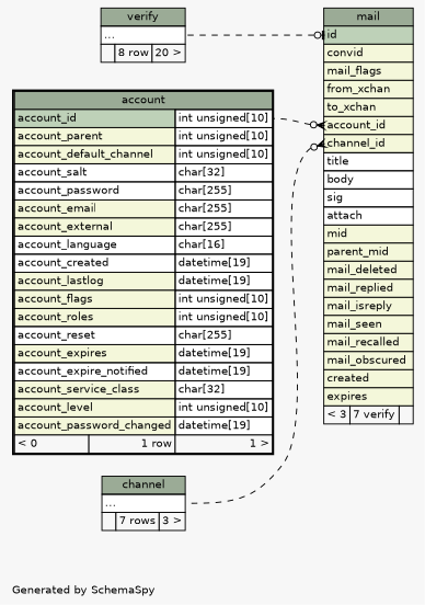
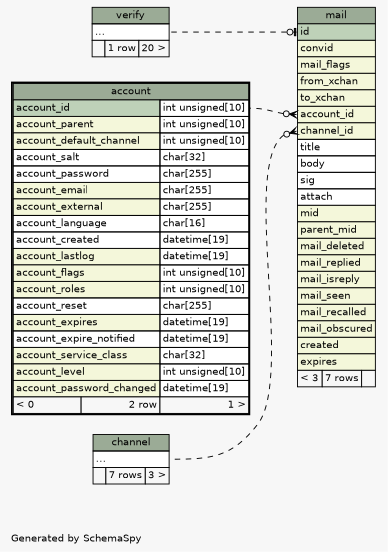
  digraph {
    bgcolor="#f7f7f7"
    fontname=Helvetica
    fontsize=11
    label="\nGenerated by SchemaSpy"
    labeljust=l
    nodesep=0.18
    rankdir=RL
    ranksep=0.46
    node [fontname=Helvetica fontsize=11 shape=plaintext]
    edge [arrowhead=none arrowsize=0.8 arrowtail=crowodot dir=back headport="elipses:e" style=dashed]
-   n1 [label=<     <TABLE BORDER="0" CELLBORDER="1" CELLSPACING="0" BGCOLOR="#ffffff">       <TR><TD COLSPAN="3" BGCOLOR="#9bab96" ALIGN="CENTER">mail</TD></TR>       <TR><TD PORT="id" COLSPAN="3" BGCOLOR="#bed1b8" ALIGN="LEFT">id</TD></TR>       <TR><TD PORT="convid" COLSPAN="3" BGCOLOR="#f4f7da" ALIGN="LEFT">convid</TD></TR>       <TR><TD PORT="mail_flags" COLSPAN="3" BGCOLOR="#f4f7da" ALIGN="LEFT">mail_flags</TD></TR>       <TR><TD PORT="from_xchan" COLSPAN="3" BGCOLOR="#f4f7da" ALIGN="LEFT">from_xchan</TD></TR>       <TR><TD PORT="to_xchan" COLSPAN="3" BGCOLOR="#f4f7da" ALIGN="LEFT">to_xchan</TD></TR>       <TR><TD PORT="account_id" COLSPAN="3" BGCOLOR="#f4f7da" ALIGN="LEFT">account_id</TD></TR>       <TR><TD PORT="channel_id" COLSPAN="3" BGCOLOR="#f4f7da" ALIGN="LEFT">channel_id</TD></TR>       <TR><TD PORT="title" COLSPAN="3" ALIGN="LEFT">title</TD></TR>       <TR><TD PORT="body" COLSPAN="3" ALIGN="LEFT">body</TD></TR>       <TR><TD PORT="sig" COLSPAN="3" ALIGN="LEFT">sig</TD></TR>       <TR><TD PORT="attach" COLSPAN="3" ALIGN="LEFT">attach</TD></TR>       <TR><TD PORT="mid" COLSPAN="3" BGCOLOR="#f4f7da" ALIGN="LEFT">mid</TD></TR>       <TR><TD PORT="parent_mid" COLSPAN="3" BGCOLOR="#f4f7da" ALIGN="LEFT">parent_mid</TD></TR>       <TR><TD PORT="mail_deleted" COLSPAN="3" BGCOLOR="#f4f7da" ALIGN="LEFT">mail_deleted</TD></TR>       <TR><TD PORT="mail_replied" COLSPAN="3" BGCOLOR="#f4f7da" ALIGN="LEFT">mail_replied</TD></TR>       <TR><TD PORT="mail_isreply" COLSPAN="3" BGCOLOR="#f4f7da" ALIGN="LEFT">mail_isreply</TD></TR>       <TR><TD PORT="mail_seen" COLSPAN="3" BGCOLOR="#f4f7da" ALIGN="LEFT">mail_seen</TD></TR>       <TR><TD PORT="mail_recalled" COLSPAN="3" BGCOLOR="#f4f7da" ALIGN="LEFT">mail_recalled</TD></TR>       <TR><TD PORT="mail_obscured" COLSPAN="3" BGCOLOR="#f4f7da" ALIGN="LEFT">mail_obscured</TD></TR>       <TR><TD PORT="created" COLSPAN="3" BGCOLOR="#f4f7da" ALIGN="LEFT">created</TD></TR>       <TR><TD PORT="expires" COLSPAN="3" BGCOLOR="#f4f7da" ALIGN="LEFT">expires</TD></TR>       <TR><TD ALIGN="LEFT" BGCOLOR="#f7f7f7">&lt; 3</TD><TD ALIGN="RIGHT" BGCOLOR="#f7f7f7">7 verify</TD><TD ALIGN="RIGHT" BGCOLOR="#f7f7f7">  </TD></TR>     </TABLE>>]
-   n2 [label=<     <TABLE BORDER="2" CELLBORDER="1" CELLSPACING="0" BGCOLOR="#ffffff">       <TR><TD COLSPAN="3" BGCOLOR="#9bab96" ALIGN="CENTER">account</TD></TR>       <TR><TD PORT="account_id" COLSPAN="2" BGCOLOR="#bed1b8" ALIGN="LEFT">account_id</TD><TD PORT="account_id.type" ALIGN="LEFT">int unsigned[10]</TD></TR>       <TR><TD PORT="account_parent" COLSPAN="2" BGCOLOR="#f4f7da" ALIGN="LEFT">account_parent</TD><TD PORT="account_parent.type" ALIGN="LEFT">int unsigned[10]</TD></TR>       <TR><TD PORT="account_default_channel" COLSPAN="2" BGCOLOR="#f4f7da" ALIGN="LEFT">account_default_channel</TD><TD PORT="account_default_channel.type" ALIGN="LEFT">int unsigned[10]</TD></TR>       <TR><TD PORT="account_salt" COLSPAN="2" ALIGN="LEFT">account_salt</TD><TD PORT="account_salt.type" ALIGN="LEFT">char[32]</TD></TR>       <TR><TD PORT="account_password" COLSPAN="2" ALIGN="LEFT">account_password</TD><TD PORT="account_password.type" ALIGN="LEFT">char[255]</TD></TR>       <TR><TD PORT="account_email" COLSPAN="2" BGCOLOR="#f4f7da" ALIGN="LEFT">account_email</TD><TD PORT="account_email.type" ALIGN="LEFT">char[255]</TD></TR>       <TR><TD PORT="account_external" COLSPAN="2" BGCOLOR="#f4f7da" ALIGN="LEFT">account_external</TD><TD PORT="account_external.type" ALIGN="LEFT">char[255]</TD></TR>       <TR><TD PORT="account_language" COLSPAN="2" ALIGN="LEFT">account_language</TD><TD PORT="account_language.type" ALIGN="LEFT">char[16]</TD></TR>       <TR><TD PORT="account_created" COLSPAN="2" ALIGN="LEFT">account_created</TD><TD PORT="account_created.type" ALIGN="LEFT">datetime[19]</TD></TR>       <TR><TD PORT="account_lastlog" COLSPAN="2" BGCOLOR="#f4f7da" ALIGN="LEFT">account_lastlog</TD><TD PORT="account_lastlog.type" ALIGN="LEFT">datetime[19]</TD></TR>       <TR><TD PORT="account_flags" COLSPAN="2" BGCOLOR="#f4f7da" ALIGN="LEFT">account_flags</TD><TD PORT="account_flags.type" ALIGN="LEFT">int unsigned[10]</TD></TR>       <TR><TD PORT="account_roles" COLSPAN="2" BGCOLOR="#f4f7da" ALIGN="LEFT">account_roles</TD><TD PORT="account_roles.type" ALIGN="LEFT">int unsigned[10]</TD></TR>       <TR><TD PORT="account_reset" COLSPAN="2" ALIGN="LEFT">account_reset</TD><TD PORT="account_reset.type" ALIGN="LEFT">char[255]</TD></TR>       <TR><TD PORT="account_expires" COLSPAN="2" BGCOLOR="#f4f7da" ALIGN="LEFT">account_expires</TD><TD PORT="account_expires.type" ALIGN="LEFT">datetime[19]</TD></TR>       <TR><TD PORT="account_expire_notified" COLSPAN="2" ALIGN="LEFT">account_expire_notified</TD><TD PORT="account_expire_notified.type" ALIGN="LEFT">datetime[19]</TD></TR>       <TR><TD PORT="account_service_class" COLSPAN="2" BGCOLOR="#f4f7da" ALIGN="LEFT">account_service_class</TD><TD PORT="account_service_class.type" ALIGN="LEFT">char[32]</TD></TR>       <TR><TD PORT="account_level" COLSPAN="2" BGCOLOR="#f4f7da" ALIGN="LEFT">account_level</TD><TD PORT="account_level.type" ALIGN="LEFT">int unsigned[10]</TD></TR>       <TR><TD PORT="account_password_changed" COLSPAN="2" BGCOLOR="#f4f7da" ALIGN="LEFT">account_password_changed</TD><TD PORT="account_password_changed.type" ALIGN="LEFT">datetime[19]</TD></TR>       <TR><TD ALIGN="LEFT" BGCOLOR="#f7f7f7">&lt; 0</TD><TD ALIGN="RIGHT" BGCOLOR="#f7f7f7">1 row</TD><TD ALIGN="RIGHT" BGCOLOR="#f7f7f7">1 &gt;</TD></TR>     </TABLE>>]
+   n1 [label=<     <TABLE BORDER="0" CELLBORDER="1" CELLSPACING="0" BGCOLOR="#ffffff">       <TR><TD COLSPAN="3" BGCOLOR="#9bab96" ALIGN="CENTER">mail</TD></TR>       <TR><TD PORT="id" COLSPAN="3" BGCOLOR="#bed1b8" ALIGN="LEFT">id</TD></TR>       <TR><TD PORT="convid" COLSPAN="3" BGCOLOR="#f4f7da" ALIGN="LEFT">convid</TD></TR>       <TR><TD PORT="mail_flags" COLSPAN="3" BGCOLOR="#f4f7da" ALIGN="LEFT">mail_flags</TD></TR>       <TR><TD PORT="from_xchan" COLSPAN="3" BGCOLOR="#f4f7da" ALIGN="LEFT">from_xchan</TD></TR>       <TR><TD PORT="to_xchan" COLSPAN="3" BGCOLOR="#f4f7da" ALIGN="LEFT">to_xchan</TD></TR>       <TR><TD PORT="account_id" COLSPAN="3" BGCOLOR="#f4f7da" ALIGN="LEFT">account_id</TD></TR>       <TR><TD PORT="channel_id" COLSPAN="3" BGCOLOR="#f4f7da" ALIGN="LEFT">channel_id</TD></TR>       <TR><TD PORT="title" COLSPAN="3" ALIGN="LEFT">title</TD></TR>       <TR><TD PORT="body" COLSPAN="3" ALIGN="LEFT">body</TD></TR>       <TR><TD PORT="sig" COLSPAN="3" ALIGN="LEFT">sig</TD></TR>       <TR><TD PORT="attach" COLSPAN="3" ALIGN="LEFT">attach</TD></TR>       <TR><TD PORT="mid" COLSPAN="3" BGCOLOR="#f4f7da" ALIGN="LEFT">mid</TD></TR>       <TR><TD PORT="parent_mid" COLSPAN="3" BGCOLOR="#f4f7da" ALIGN="LEFT">parent_mid</TD></TR>       <TR><TD PORT="mail_deleted" COLSPAN="3" BGCOLOR="#f4f7da" ALIGN="LEFT">mail_deleted</TD></TR>       <TR><TD PORT="mail_replied" COLSPAN="3" BGCOLOR="#f4f7da" ALIGN="LEFT">mail_replied</TD></TR>       <TR><TD PORT="mail_isreply" COLSPAN="3" BGCOLOR="#f4f7da" ALIGN="LEFT">mail_isreply</TD></TR>       <TR><TD PORT="mail_seen" COLSPAN="3" BGCOLOR="#f4f7da" ALIGN="LEFT">mail_seen</TD></TR>       <TR><TD PORT="mail_recalled" COLSPAN="3" BGCOLOR="#f4f7da" ALIGN="LEFT">mail_recalled</TD></TR>       <TR><TD PORT="mail_obscured" COLSPAN="3" BGCOLOR="#f4f7da" ALIGN="LEFT">mail_obscured</TD></TR>       <TR><TD PORT="created" COLSPAN="3" BGCOLOR="#f4f7da" ALIGN="LEFT">created</TD></TR>       <TR><TD PORT="expires" COLSPAN="3" BGCOLOR="#f4f7da" ALIGN="LEFT">expires</TD></TR>       <TR><TD ALIGN="LEFT" BGCOLOR="#f7f7f7">&lt; 3</TD><TD ALIGN="RIGHT" BGCOLOR="#f7f7f7">7 rows</TD><TD ALIGN="RIGHT" BGCOLOR="#f7f7f7">  </TD></TR>     </TABLE>>]
+   n2 [label=<     <TABLE BORDER="2" CELLBORDER="1" CELLSPACING="0" BGCOLOR="#ffffff">       <TR><TD COLSPAN="3" BGCOLOR="#9bab96" ALIGN="CENTER">account</TD></TR>       <TR><TD PORT="account_id" COLSPAN="2" BGCOLOR="#bed1b8" ALIGN="LEFT">account_id</TD><TD PORT="account_id.type" ALIGN="LEFT">int unsigned[10]</TD></TR>       <TR><TD PORT="account_parent" COLSPAN="2" BGCOLOR="#f4f7da" ALIGN="LEFT">account_parent</TD><TD PORT="account_parent.type" ALIGN="LEFT">int unsigned[10]</TD></TR>       <TR><TD PORT="account_default_channel" COLSPAN="2" BGCOLOR="#f4f7da" ALIGN="LEFT">account_default_channel</TD><TD PORT="account_default_channel.type" ALIGN="LEFT">int unsigned[10]</TD></TR>       <TR><TD PORT="account_salt" COLSPAN="2" ALIGN="LEFT">account_salt</TD><TD PORT="account_salt.type" ALIGN="LEFT">char[32]</TD></TR>       <TR><TD PORT="account_password" COLSPAN="2" ALIGN="LEFT">account_password</TD><TD PORT="account_password.type" ALIGN="LEFT">char[255]</TD></TR>       <TR><TD PORT="account_email" COLSPAN="2" BGCOLOR="#f4f7da" ALIGN="LEFT">account_email</TD><TD PORT="account_email.type" ALIGN="LEFT">char[255]</TD></TR>       <TR><TD PORT="account_external" COLSPAN="2" BGCOLOR="#f4f7da" ALIGN="LEFT">account_external</TD><TD PORT="account_external.type" ALIGN="LEFT">char[255]</TD></TR>       <TR><TD PORT="account_language" COLSPAN="2" ALIGN="LEFT">account_language</TD><TD PORT="account_language.type" ALIGN="LEFT">char[16]</TD></TR>       <TR><TD PORT="account_created" COLSPAN="2" ALIGN="LEFT">account_created</TD><TD PORT="account_created.type" ALIGN="LEFT">datetime[19]</TD></TR>       <TR><TD PORT="account_lastlog" COLSPAN="2" BGCOLOR="#f4f7da" ALIGN="LEFT">account_lastlog</TD><TD PORT="account_lastlog.type" ALIGN="LEFT">datetime[19]</TD></TR>       <TR><TD PORT="account_flags" COLSPAN="2" BGCOLOR="#f4f7da" ALIGN="LEFT">account_flags</TD><TD PORT="account_flags.type" ALIGN="LEFT">int unsigned[10]</TD></TR>       <TR><TD PORT="account_roles" COLSPAN="2" BGCOLOR="#f4f7da" ALIGN="LEFT">account_roles</TD><TD PORT="account_roles.type" ALIGN="LEFT">int unsigned[10]</TD></TR>       <TR><TD PORT="account_reset" COLSPAN="2" ALIGN="LEFT">account_reset</TD><TD PORT="account_reset.type" ALIGN="LEFT">char[255]</TD></TR>       <TR><TD PORT="account_expires" COLSPAN="2" BGCOLOR="#f4f7da" ALIGN="LEFT">account_expires</TD><TD PORT="account_expires.type" ALIGN="LEFT">datetime[19]</TD></TR>       <TR><TD PORT="account_expire_notified" COLSPAN="2" ALIGN="LEFT">account_expire_notified</TD><TD PORT="account_expire_notified.type" ALIGN="LEFT">datetime[19]</TD></TR>       <TR><TD PORT="account_service_class" COLSPAN="2" BGCOLOR="#f4f7da" ALIGN="LEFT">account_service_class</TD><TD PORT="account_service_class.type" ALIGN="LEFT">char[32]</TD></TR>       <TR><TD PORT="account_level" COLSPAN="2" BGCOLOR="#f4f7da" ALIGN="LEFT">account_level</TD><TD PORT="account_level.type" ALIGN="LEFT">int unsigned[10]</TD></TR>       <TR><TD PORT="account_password_changed" COLSPAN="2" BGCOLOR="#f4f7da" ALIGN="LEFT">account_password_changed</TD><TD PORT="account_password_changed.type" ALIGN="LEFT">datetime[19]</TD></TR>       <TR><TD ALIGN="LEFT" BGCOLOR="#f7f7f7">&lt; 0</TD><TD ALIGN="RIGHT" BGCOLOR="#f7f7f7">2 row</TD><TD ALIGN="RIGHT" BGCOLOR="#f7f7f7">1 &gt;</TD></TR>     </TABLE>>]
    n3 [label=<     <TABLE BORDER="0" CELLBORDER="1" CELLSPACING="0" BGCOLOR="#ffffff">       <TR><TD COLSPAN="3" BGCOLOR="#9bab96" ALIGN="CENTER">channel</TD></TR>       <TR><TD PORT="elipses" COLSPAN="3" ALIGN="LEFT">...</TD></TR>       <TR><TD ALIGN="LEFT" BGCOLOR="#f7f7f7">  </TD><TD ALIGN="RIGHT" BGCOLOR="#f7f7f7">7 rows</TD><TD ALIGN="RIGHT" BGCOLOR="#f7f7f7">3 &gt;</TD></TR>     </TABLE>>]
-   n4 [label=<     <TABLE BORDER="0" CELLBORDER="1" CELLSPACING="0" BGCOLOR="#ffffff">       <TR><TD COLSPAN="3" BGCOLOR="#9bab96" ALIGN="CENTER">verify</TD></TR>       <TR><TD PORT="elipses" COLSPAN="3" ALIGN="LEFT">...</TD></TR>       <TR><TD ALIGN="LEFT" BGCOLOR="#f7f7f7">  </TD><TD ALIGN="RIGHT" BGCOLOR="#f7f7f7">8 row</TD><TD ALIGN="RIGHT" BGCOLOR="#f7f7f7">20 &gt;</TD></TR>     </TABLE>>]
+   n4 [label=<     <TABLE BORDER="0" CELLBORDER="1" CELLSPACING="0" BGCOLOR="#ffffff">       <TR><TD COLSPAN="3" BGCOLOR="#9bab96" ALIGN="CENTER">verify</TD></TR>       <TR><TD PORT="elipses" COLSPAN="3" ALIGN="LEFT">...</TD></TR>       <TR><TD ALIGN="LEFT" BGCOLOR="#f7f7f7">  </TD><TD ALIGN="RIGHT" BGCOLOR="#f7f7f7">1 row</TD><TD ALIGN="RIGHT" BGCOLOR="#f7f7f7">20 &gt;</TD></TR>     </TABLE>>]
    n1 -> n2 [headport="account_id.type:e" tailport="account_id:w"]
    n1 -> n3 [tailport="channel_id:w"]
    n1 -> n4 [arrowtail=teeodot tailport="id:w"]
  }
